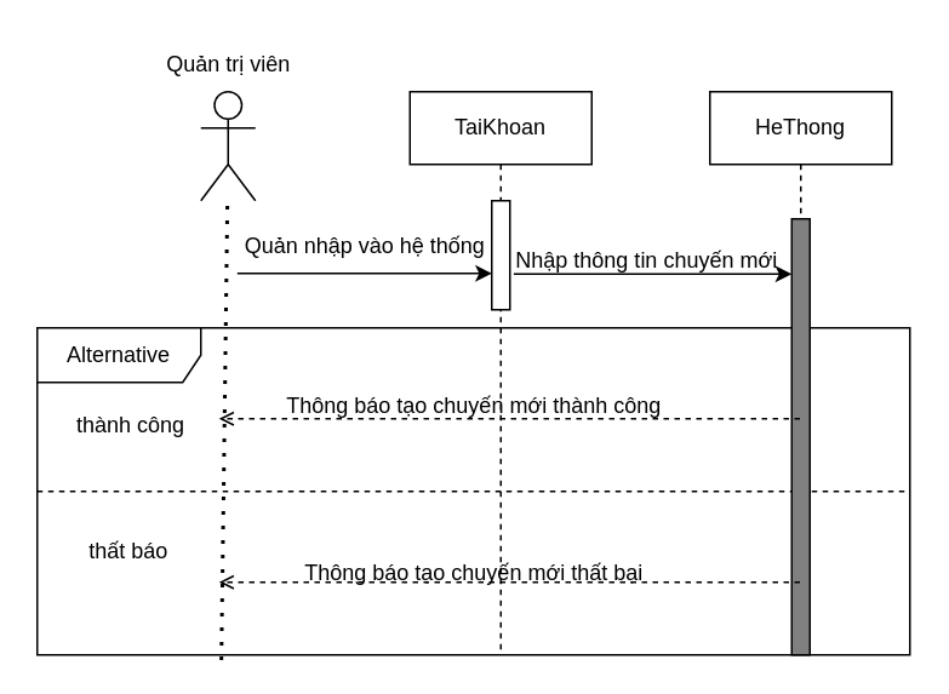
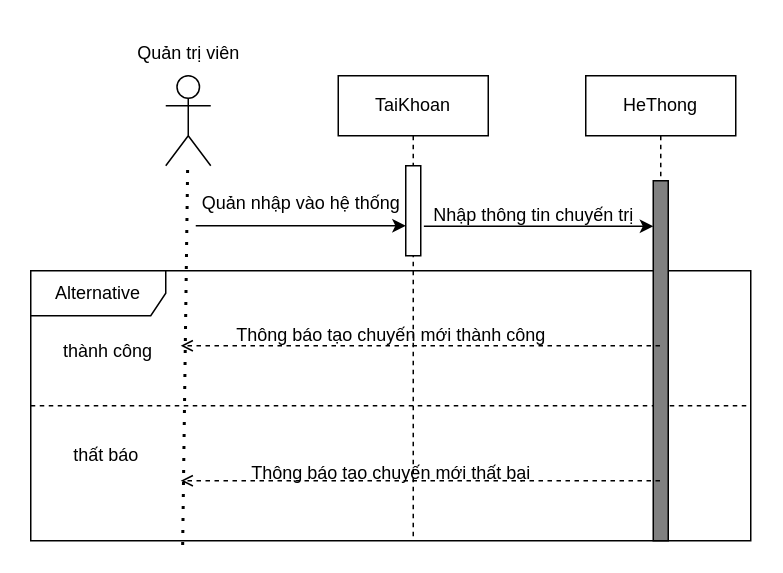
  <mxCell id="0" />
  <mxCell id="1" parent="0" />
  <mxCell id="2" value="" style="shape=umlActor;verticalLabelPosition=bottom;verticalAlign=top;html=1;outlineConnect=0;" vertex="1" parent="1"><mxGeometry x="110" y="50" width="30" height="60" as="geometry" /></mxCell>
  <mxCell id="3" value="Alternative" style="shape=umlFrame;whiteSpace=wrap;html=1;pointerEvents=0;recursiveResize=0;container=1;collapsible=0;width=90;height=30;" vertex="1" parent="1"><mxGeometry x="20" y="180" width="480" height="180" as="geometry" /></mxCell>
  <mxCell id="4" value="thành công" style="text;html=1;" vertex="1" parent="3"><mxGeometry width="100" height="20" relative="1" as="geometry"><mxPoint x="20" y="40" as="offset" /></mxGeometry></mxCell>
  <mxCell id="5" value="" style="line;strokeWidth=1;dashed=1;labelPosition=center;verticalLabelPosition=bottom;align=left;verticalAlign=top;spacingLeft=20;spacingTop=15;html=1;whiteSpace=wrap;" vertex="1" parent="3"><mxGeometry y="52.5" width="480" height="75" as="geometry" /></mxCell>
  <mxCell id="6" value="Thông báo tạo chuyến mới thất bại" style="text;html=1;align=center;verticalAlign=middle;resizable=0;points=[];autosize=1;strokeColor=none;fillColor=none;" vertex="1" parent="3"><mxGeometry x="135" y="120" width="210" height="30" as="geometry" /></mxCell>
  <mxCell id="7" value="thất báo" style="text;html=1;align=center;verticalAlign=middle;resizable=0;points=[];autosize=1;strokeColor=none;fillColor=none;" vertex="1" parent="3"><mxGeometry x="20" y="108" width="60" height="30" as="geometry" /></mxCell>
  <mxCell id="8" value="HeThong" style="shape=umlLifeline;perimeter=lifelinePerimeter;whiteSpace=wrap;html=1;container=1;dropTarget=0;collapsible=0;recursiveResize=0;outlineConnect=0;portConstraint=eastwest;newEdgeStyle={&quot;edgeStyle&quot;:&quot;elbowEdgeStyle&quot;,&quot;elbow&quot;:&quot;vertical&quot;,&quot;curved&quot;:0,&quot;rounded&quot;:0};" vertex="1" parent="1"><mxGeometry x="390" y="50" width="100" height="310" as="geometry" /></mxCell>
  <mxCell id="9" value="" style="html=1;points=[[0,0,0,0,5],[0,1,0,0,-5],[1,0,0,0,5],[1,1,0,0,-5]];perimeter=orthogonalPerimeter;outlineConnect=0;targetShapes=umlLifeline;portConstraint=eastwest;newEdgeStyle={&quot;curved&quot;:0,&quot;rounded&quot;:0};fillColor=#808080;" vertex="1" parent="8"><mxGeometry x="45" y="70" width="10" height="240" as="geometry" /></mxCell>
  <mxCell id="10" value="" style="endArrow=none;dashed=1;html=1;dashPattern=1 3;strokeWidth=2;rounded=0;exitX=0.211;exitY=1.016;exitDx=0;exitDy=0;exitPerimeter=0;" edge="1" parent="1" source="3" target="2"><mxGeometry width="50" height="50" relative="1" as="geometry"><mxPoint x="140" y="431" as="sourcePoint" /><mxPoint x="300" y="270" as="targetPoint" /></mxGeometry></mxCell>
  <mxCell id="11" value="Quản trị viên" style="text;html=1;align=center;verticalAlign=middle;resizable=0;points=[];autosize=1;strokeColor=none;fillColor=none;" vertex="1" parent="1"><mxGeometry x="80" y="20" width="90" height="30" as="geometry" /></mxCell>
  <mxCell id="12" value="" style="endArrow=classic;html=1;rounded=0;" edge="1" parent="1" target="18"><mxGeometry width="50" height="50" relative="1" as="geometry"><mxPoint x="130" y="150" as="sourcePoint" /><mxPoint x="310" y="130" as="targetPoint" /></mxGeometry></mxCell>
  <mxCell id="13" value="Quản nhập vào hệ thống" style="text;html=1;align=center;verticalAlign=middle;resizable=0;points=[];autosize=1;strokeColor=none;fillColor=none;" vertex="1" parent="1"><mxGeometry x="120" y="120" width="160" height="30" as="geometry" /></mxCell>
  <mxCell id="14" value="" style="html=1;verticalAlign=bottom;labelBackgroundColor=none;endArrow=open;endFill=0;dashed=1;rounded=0;" edge="1" parent="1" source="8"><mxGeometry width="160" relative="1" as="geometry"><mxPoint x="210" y="320" as="sourcePoint" /><mxPoint x="120" y="320" as="targetPoint" /></mxGeometry></mxCell>
  <mxCell id="15" value="" style="html=1;verticalAlign=bottom;labelBackgroundColor=none;endArrow=open;endFill=0;dashed=1;rounded=0;" edge="1" parent="1" source="8"><mxGeometry width="160" relative="1" as="geometry"><mxPoint x="150" y="230" as="sourcePoint" /><mxPoint x="120" y="230" as="targetPoint" /></mxGeometry></mxCell>
  <mxCell id="16" value="Thông báo tạo chuyến mới thành công" style="text;html=1;align=center;verticalAlign=middle;resizable=0;points=[];autosize=1;strokeColor=none;fillColor=none;" vertex="1" parent="1"><mxGeometry x="145" y="208" width="230" height="30" as="geometry" /></mxCell>
  <mxCell id="17" value="TaiKhoan" style="shape=umlLifeline;perimeter=lifelinePerimeter;whiteSpace=wrap;html=1;container=1;dropTarget=0;collapsible=0;recursiveResize=0;outlineConnect=0;portConstraint=eastwest;newEdgeStyle={&quot;edgeStyle&quot;:&quot;elbowEdgeStyle&quot;,&quot;elbow&quot;:&quot;vertical&quot;,&quot;curved&quot;:0,&quot;rounded&quot;:0};" vertex="1" parent="1"><mxGeometry x="225" y="50" width="100" height="310" as="geometry" /></mxCell>
  <mxCell id="18" value="" style="html=1;points=[[0,0,0,0,5],[0,1,0,0,-5],[1,0,0,0,5],[1,1,0,0,-5]];perimeter=orthogonalPerimeter;outlineConnect=0;targetShapes=umlLifeline;portConstraint=eastwest;newEdgeStyle={&quot;curved&quot;:0,&quot;rounded&quot;:0};" vertex="1" parent="17"><mxGeometry x="45" y="60" width="10" height="60" as="geometry" /></mxCell>
  <mxCell id="19" value="" style="endArrow=classic;html=1;rounded=0;exitX=1.013;exitY=1.011;exitDx=0;exitDy=0;exitPerimeter=0;" edge="1" parent="1" source="13" target="9"><mxGeometry width="50" height="50" relative="1" as="geometry"><mxPoint x="260" y="260" as="sourcePoint" /><mxPoint x="310" y="210" as="targetPoint" /></mxGeometry></mxCell>
- <mxCell id="20" value="Nhập thông tin chuyến mới" style="text;html=1;align=center;verticalAlign=middle;resizable=0;points=[];autosize=1;strokeColor=none;fillColor=none;" vertex="1" parent="1"><mxGeometry x="270" y="128" width="170" height="30" as="geometry" /></mxCell>
+ <mxCell id="20" value="Nhập thông tin chuyến trị" style="text;html=1;align=center;verticalAlign=middle;resizable=0;points=[];autosize=1;strokeColor=none;fillColor=none;" vertex="1" parent="1"><mxGeometry x="270" y="128" width="170" height="30" as="geometry" /></mxCell>
